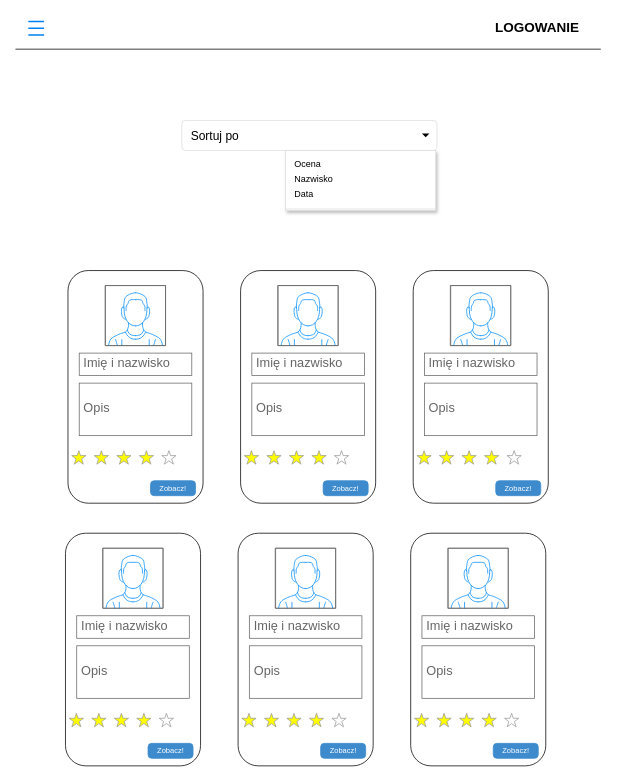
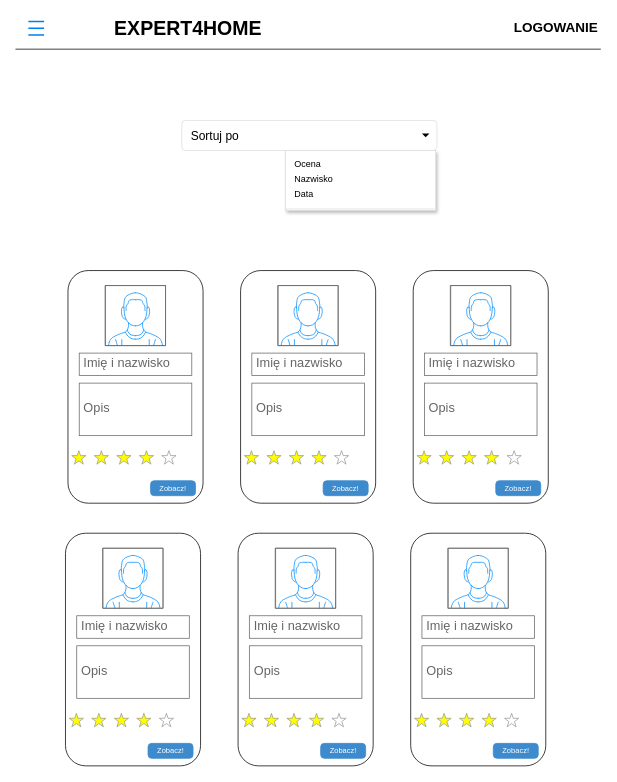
  <mxCell id="0" />
  <mxCell id="1" parent="0" />
+ <mxCell id="2" value="EXPERT4HOME" style="text;spacingTop=-5;fontSize=26;fontStyle=1;" parent="1" vertex="1"><mxGeometry x="150" y="20" width="230" height="20" as="geometry" /></mxCell>
  <mxCell id="3" value="" style="line;strokeWidth=1" parent="1" vertex="1"><mxGeometry x="20" y="60" width="780" height="10" as="geometry" /></mxCell>
- <mxCell id="4" value="LOGOWANIE" style="text;html=1;align=center;verticalAlign=middle;resizable=0;points=[];autosize=1;fontStyle=1;fontSize=18;" vertex="1" parent="1"><mxGeometry x="650" y="22" width="130" height="30" as="geometry" /></mxCell>
+ <mxCell id="4" value="LOGOWANIE" style="text;html=1;align=center;verticalAlign=middle;resizable=0;points=[];autosize=1;fontStyle=1;fontSize=18;" vertex="1" parent="1"><mxGeometry x="675" y="22" width="130" height="30" as="geometry" /></mxCell>
  <mxCell id="5" value="" style="rounded=1;whiteSpace=wrap;html=1;fontSize=18;" vertex="1" parent="1"><mxGeometry x="550" y="360" width="180" height="310" as="geometry" /></mxCell>
  <mxCell id="6" value="" style="verticalLabelPosition=bottom;shadow=0;dashed=0;align=center;html=1;verticalAlign=top;strokeWidth=1;shape=mxgraph.mockup.containers.userMale;strokeColor=#666666;strokeColor2=#008cff;fontSize=18;" vertex="1" parent="1"><mxGeometry x="600" y="380" width="80" height="80" as="geometry" /></mxCell>
  <mxCell id="7" value="Imię i nazwisko" style="strokeWidth=1;shadow=0;dashed=0;align=center;html=1;shape=mxgraph.mockup.text.textBox;fontColor=#666666;align=left;fontSize=17;spacingLeft=4;spacingTop=-3;strokeColor=#666666;mainText=" vertex="1" parent="1"><mxGeometry x="565" y="470" width="150" height="30" as="geometry" /></mxCell>
  <mxCell id="8" value="Opis" style="strokeWidth=1;shadow=0;dashed=0;align=center;html=1;shape=mxgraph.mockup.text.textBox;fontColor=#666666;align=left;fontSize=17;spacingLeft=4;spacingTop=-3;strokeColor=#666666;mainText=" vertex="1" parent="1"><mxGeometry x="565" y="510" width="150" height="70" as="geometry" /></mxCell>
  <mxCell id="9" value="Zobacz!" style="html=1;shadow=0;dashed=0;shape=mxgraph.bootstrap.rrect;rSize=5;fillColor=#3D8BCD;align=center;strokeColor=#3D8BCD;fontColor=#ffffff;fontSize=10;whiteSpace=wrap;" vertex="1" parent="1"><mxGeometry x="660" y="640" width="60" height="20" as="geometry" /></mxCell>
  <mxCell id="10" value="" style="verticalLabelPosition=bottom;shadow=0;dashed=0;align=center;html=1;verticalAlign=top;strokeWidth=1;shape=mxgraph.mockup.misc.rating;strokeColor=#999999;fillColor=#ffff00;emptyFillColor=#ffffff;grade=4;ratingScale=5;ratingStyle=star;fontSize=18;" vertex="1" parent="1"><mxGeometry x="555" y="600" width="185" height="20" as="geometry" /></mxCell>
  <mxCell id="11" value="" style="rounded=1;whiteSpace=wrap;html=1;fontSize=18;" vertex="1" parent="1"><mxGeometry x="320" y="360" width="180" height="310" as="geometry" /></mxCell>
  <mxCell id="12" value="" style="verticalLabelPosition=bottom;shadow=0;dashed=0;align=center;html=1;verticalAlign=top;strokeWidth=1;shape=mxgraph.mockup.containers.userMale;strokeColor=#666666;strokeColor2=#008cff;fontSize=18;" vertex="1" parent="1"><mxGeometry x="370" y="380" width="80" height="80" as="geometry" /></mxCell>
  <mxCell id="13" value="Imię i nazwisko" style="strokeWidth=1;shadow=0;dashed=0;align=center;html=1;shape=mxgraph.mockup.text.textBox;fontColor=#666666;align=left;fontSize=17;spacingLeft=4;spacingTop=-3;strokeColor=#666666;mainText=" vertex="1" parent="1"><mxGeometry x="335" y="470" width="150" height="30" as="geometry" /></mxCell>
  <mxCell id="14" value="Opis" style="strokeWidth=1;shadow=0;dashed=0;align=center;html=1;shape=mxgraph.mockup.text.textBox;fontColor=#666666;align=left;fontSize=17;spacingLeft=4;spacingTop=-3;strokeColor=#666666;mainText=" vertex="1" parent="1"><mxGeometry x="335" y="510" width="150" height="70" as="geometry" /></mxCell>
  <mxCell id="15" value="Zobacz!" style="html=1;shadow=0;dashed=0;shape=mxgraph.bootstrap.rrect;rSize=5;fillColor=#3D8BCD;align=center;strokeColor=#3D8BCD;fontColor=#ffffff;fontSize=10;whiteSpace=wrap;" vertex="1" parent="1"><mxGeometry x="430" y="640" width="60" height="20" as="geometry" /></mxCell>
  <mxCell id="16" value="" style="verticalLabelPosition=bottom;shadow=0;dashed=0;align=center;html=1;verticalAlign=top;strokeWidth=1;shape=mxgraph.mockup.misc.rating;strokeColor=#999999;fillColor=#ffff00;emptyFillColor=#ffffff;grade=4;ratingScale=5;ratingStyle=star;fontSize=18;" vertex="1" parent="1"><mxGeometry x="325" y="600" width="185" height="20" as="geometry" /></mxCell>
  <mxCell id="17" value="" style="html=1;verticalLabelPosition=bottom;align=center;labelBackgroundColor=#ffffff;verticalAlign=top;strokeWidth=2;strokeColor=#0080F0;shadow=0;dashed=0;shape=mxgraph.ios7.icons.most_viewed;pointerEvents=1;fontFamily=Times New Roman;fontSize=18;" vertex="1" parent="1"><mxGeometry x="30" y="25.6" width="28.2" height="22.8" as="geometry" /></mxCell>
  <mxCell id="18" value="Sortuj po" style="html=1;shadow=0;dashed=0;shape=mxgraph.bootstrap.rrect;rSize=5;strokeColor=#dddddd;spacingRight=10;fontSize=16;fillColor=#FFFFFF;align=left;spacingLeft=10;whiteSpace=wrap;" vertex="1" parent="1"><mxGeometry x="241.67" y="160" width="340" height="40" as="geometry" /></mxCell>
  <mxCell id="19" value="" style="shape=triangle;direction=south;fillColor=#000000;strokeColor=none;perimeter=none;" vertex="1" parent="18"><mxGeometry x="1" y="0.5" width="10" height="5" relative="1" as="geometry"><mxPoint x="-20" y="-2.5" as="offset" /></mxGeometry></mxCell>
  <mxCell id="20" value="" style="html=1;shadow=0;dashed=0;shape=mxgraph.bootstrap.rect;fillColor=#ffffff;strokeColor=#dddddd;shadow=1;fontFamily=Times New Roman;fontSize=18;" vertex="1" parent="1"><mxGeometry x="380" y="200" width="200" height="80" as="geometry" /></mxCell>
  <mxCell id="21" value="Ocena" style="html=1;shadow=0;dashed=0;shape=mxgraph.bootstrap.rect;strokeColor=none;spacingLeft=10;align=left;fillColor=none;whiteSpace=wrap;resizeWidth=1;" vertex="1" parent="20"><mxGeometry width="200" height="20" relative="1" as="geometry"><mxPoint y="8" as="offset" /></mxGeometry></mxCell>
  <mxCell id="22" value="Nazwisko" style="html=1;shadow=0;dashed=0;shape=mxgraph.bootstrap.rect;strokeColor=none;spacingLeft=10;align=left;fillColor=none;whiteSpace=wrap;resizeWidth=1;" vertex="1" parent="20"><mxGeometry width="200" height="20" relative="1" as="geometry"><mxPoint y="28" as="offset" /></mxGeometry></mxCell>
  <mxCell id="23" value="&lt;font color=&quot;#000000&quot;&gt;Data&lt;/font&gt;" style="html=1;shadow=0;dashed=0;shape=mxgraph.bootstrap.rect;strokeColor=none;spacingLeft=10;align=left;fillColor=none;fontColor=#dddddd;whiteSpace=wrap;resizeWidth=1;" vertex="1" parent="20"><mxGeometry width="200" height="20" relative="1" as="geometry"><mxPoint y="48" as="offset" /></mxGeometry></mxCell>
  <mxCell id="24" value="" style="shape=line;strokeColor=#dddddd;perimeter=none;resizeWidth=1;" vertex="1" parent="20"><mxGeometry width="200" height="20" relative="1" as="geometry"><mxPoint y="68" as="offset" /></mxGeometry></mxCell>
  <mxCell id="25" value="" style="rounded=1;whiteSpace=wrap;html=1;fontSize=18;" vertex="1" parent="1"><mxGeometry x="90" y="360" width="180" height="310" as="geometry" /></mxCell>
  <mxCell id="26" value="" style="verticalLabelPosition=bottom;shadow=0;dashed=0;align=center;html=1;verticalAlign=top;strokeWidth=1;shape=mxgraph.mockup.containers.userMale;strokeColor=#666666;strokeColor2=#008cff;fontSize=18;" vertex="1" parent="1"><mxGeometry x="140" y="380" width="80" height="80" as="geometry" /></mxCell>
  <mxCell id="27" value="Imię i nazwisko" style="strokeWidth=1;shadow=0;dashed=0;align=center;html=1;shape=mxgraph.mockup.text.textBox;fontColor=#666666;align=left;fontSize=17;spacingLeft=4;spacingTop=-3;strokeColor=#666666;mainText=" vertex="1" parent="1"><mxGeometry x="105" y="470" width="150" height="30" as="geometry" /></mxCell>
  <mxCell id="28" value="Opis" style="strokeWidth=1;shadow=0;dashed=0;align=center;html=1;shape=mxgraph.mockup.text.textBox;fontColor=#666666;align=left;fontSize=17;spacingLeft=4;spacingTop=-3;strokeColor=#666666;mainText=" vertex="1" parent="1"><mxGeometry x="105" y="510" width="150" height="70" as="geometry" /></mxCell>
  <mxCell id="29" value="Zobacz!" style="html=1;shadow=0;dashed=0;shape=mxgraph.bootstrap.rrect;rSize=5;fillColor=#3D8BCD;align=center;strokeColor=#3D8BCD;fontColor=#ffffff;fontSize=10;whiteSpace=wrap;" vertex="1" parent="1"><mxGeometry x="200" y="640" width="60" height="20" as="geometry" /></mxCell>
  <mxCell id="30" value="" style="verticalLabelPosition=bottom;shadow=0;dashed=0;align=center;html=1;verticalAlign=top;strokeWidth=1;shape=mxgraph.mockup.misc.rating;strokeColor=#999999;fillColor=#ffff00;emptyFillColor=#ffffff;grade=4;ratingScale=5;ratingStyle=star;fontSize=18;" vertex="1" parent="1"><mxGeometry x="95" y="600" width="185" height="20" as="geometry" /></mxCell>
  <mxCell id="31" value="" style="rounded=1;whiteSpace=wrap;html=1;fontSize=18;" vertex="1" parent="1"><mxGeometry x="546.67" y="710" width="180" height="310" as="geometry" /></mxCell>
  <mxCell id="32" value="" style="verticalLabelPosition=bottom;shadow=0;dashed=0;align=center;html=1;verticalAlign=top;strokeWidth=1;shape=mxgraph.mockup.containers.userMale;strokeColor=#666666;strokeColor2=#008cff;fontSize=18;" vertex="1" parent="1"><mxGeometry x="596.67" y="730" width="80" height="80" as="geometry" /></mxCell>
  <mxCell id="33" value="Imię i nazwisko" style="strokeWidth=1;shadow=0;dashed=0;align=center;html=1;shape=mxgraph.mockup.text.textBox;fontColor=#666666;align=left;fontSize=17;spacingLeft=4;spacingTop=-3;strokeColor=#666666;mainText=" vertex="1" parent="1"><mxGeometry x="561.67" y="820" width="150" height="30" as="geometry" /></mxCell>
  <mxCell id="34" value="Opis" style="strokeWidth=1;shadow=0;dashed=0;align=center;html=1;shape=mxgraph.mockup.text.textBox;fontColor=#666666;align=left;fontSize=17;spacingLeft=4;spacingTop=-3;strokeColor=#666666;mainText=" vertex="1" parent="1"><mxGeometry x="561.67" y="860" width="150" height="70" as="geometry" /></mxCell>
  <mxCell id="35" value="Zobacz!" style="html=1;shadow=0;dashed=0;shape=mxgraph.bootstrap.rrect;rSize=5;fillColor=#3D8BCD;align=center;strokeColor=#3D8BCD;fontColor=#ffffff;fontSize=10;whiteSpace=wrap;" vertex="1" parent="1"><mxGeometry x="656.67" y="990" width="60" height="20" as="geometry" /></mxCell>
  <mxCell id="36" value="" style="verticalLabelPosition=bottom;shadow=0;dashed=0;align=center;html=1;verticalAlign=top;strokeWidth=1;shape=mxgraph.mockup.misc.rating;strokeColor=#999999;fillColor=#ffff00;emptyFillColor=#ffffff;grade=4;ratingScale=5;ratingStyle=star;fontSize=18;" vertex="1" parent="1"><mxGeometry x="551.67" y="950" width="185" height="20" as="geometry" /></mxCell>
  <mxCell id="37" value="" style="rounded=1;whiteSpace=wrap;html=1;fontSize=18;" vertex="1" parent="1"><mxGeometry x="316.67" y="710" width="180" height="310" as="geometry" /></mxCell>
  <mxCell id="38" value="" style="verticalLabelPosition=bottom;shadow=0;dashed=0;align=center;html=1;verticalAlign=top;strokeWidth=1;shape=mxgraph.mockup.containers.userMale;strokeColor=#666666;strokeColor2=#008cff;fontSize=18;" vertex="1" parent="1"><mxGeometry x="366.67" y="730" width="80" height="80" as="geometry" /></mxCell>
  <mxCell id="39" value="Imię i nazwisko" style="strokeWidth=1;shadow=0;dashed=0;align=center;html=1;shape=mxgraph.mockup.text.textBox;fontColor=#666666;align=left;fontSize=17;spacingLeft=4;spacingTop=-3;strokeColor=#666666;mainText=" vertex="1" parent="1"><mxGeometry x="331.67" y="820" width="150" height="30" as="geometry" /></mxCell>
  <mxCell id="40" value="Opis" style="strokeWidth=1;shadow=0;dashed=0;align=center;html=1;shape=mxgraph.mockup.text.textBox;fontColor=#666666;align=left;fontSize=17;spacingLeft=4;spacingTop=-3;strokeColor=#666666;mainText=" vertex="1" parent="1"><mxGeometry x="331.67" y="860" width="150" height="70" as="geometry" /></mxCell>
  <mxCell id="41" value="Zobacz!" style="html=1;shadow=0;dashed=0;shape=mxgraph.bootstrap.rrect;rSize=5;fillColor=#3D8BCD;align=center;strokeColor=#3D8BCD;fontColor=#ffffff;fontSize=10;whiteSpace=wrap;" vertex="1" parent="1"><mxGeometry x="426.67" y="990" width="60" height="20" as="geometry" /></mxCell>
  <mxCell id="42" value="" style="verticalLabelPosition=bottom;shadow=0;dashed=0;align=center;html=1;verticalAlign=top;strokeWidth=1;shape=mxgraph.mockup.misc.rating;strokeColor=#999999;fillColor=#ffff00;emptyFillColor=#ffffff;grade=4;ratingScale=5;ratingStyle=star;fontSize=18;" vertex="1" parent="1"><mxGeometry x="321.67" y="950" width="185" height="20" as="geometry" /></mxCell>
  <mxCell id="43" value="" style="rounded=1;whiteSpace=wrap;html=1;fontSize=18;" vertex="1" parent="1"><mxGeometry x="86.67" y="710" width="180" height="310" as="geometry" /></mxCell>
  <mxCell id="44" value="" style="verticalLabelPosition=bottom;shadow=0;dashed=0;align=center;html=1;verticalAlign=top;strokeWidth=1;shape=mxgraph.mockup.containers.userMale;strokeColor=#666666;strokeColor2=#008cff;fontSize=18;" vertex="1" parent="1"><mxGeometry x="136.67" y="730" width="80" height="80" as="geometry" /></mxCell>
  <mxCell id="45" value="Imię i nazwisko" style="strokeWidth=1;shadow=0;dashed=0;align=center;html=1;shape=mxgraph.mockup.text.textBox;fontColor=#666666;align=left;fontSize=17;spacingLeft=4;spacingTop=-3;strokeColor=#666666;mainText=" vertex="1" parent="1"><mxGeometry x="101.67" y="820" width="150" height="30" as="geometry" /></mxCell>
  <mxCell id="46" value="Opis" style="strokeWidth=1;shadow=0;dashed=0;align=center;html=1;shape=mxgraph.mockup.text.textBox;fontColor=#666666;align=left;fontSize=17;spacingLeft=4;spacingTop=-3;strokeColor=#666666;mainText=" vertex="1" parent="1"><mxGeometry x="101.67" y="860" width="150" height="70" as="geometry" /></mxCell>
  <mxCell id="47" value="Zobacz!" style="html=1;shadow=0;dashed=0;shape=mxgraph.bootstrap.rrect;rSize=5;fillColor=#3D8BCD;align=center;strokeColor=#3D8BCD;fontColor=#ffffff;fontSize=10;whiteSpace=wrap;" vertex="1" parent="1"><mxGeometry x="196.67" y="990" width="60" height="20" as="geometry" /></mxCell>
  <mxCell id="48" value="" style="verticalLabelPosition=bottom;shadow=0;dashed=0;align=center;html=1;verticalAlign=top;strokeWidth=1;shape=mxgraph.mockup.misc.rating;strokeColor=#999999;fillColor=#ffff00;emptyFillColor=#ffffff;grade=4;ratingScale=5;ratingStyle=star;fontSize=18;" vertex="1" parent="1"><mxGeometry x="91.67" y="950" width="185" height="20" as="geometry" /></mxCell>
